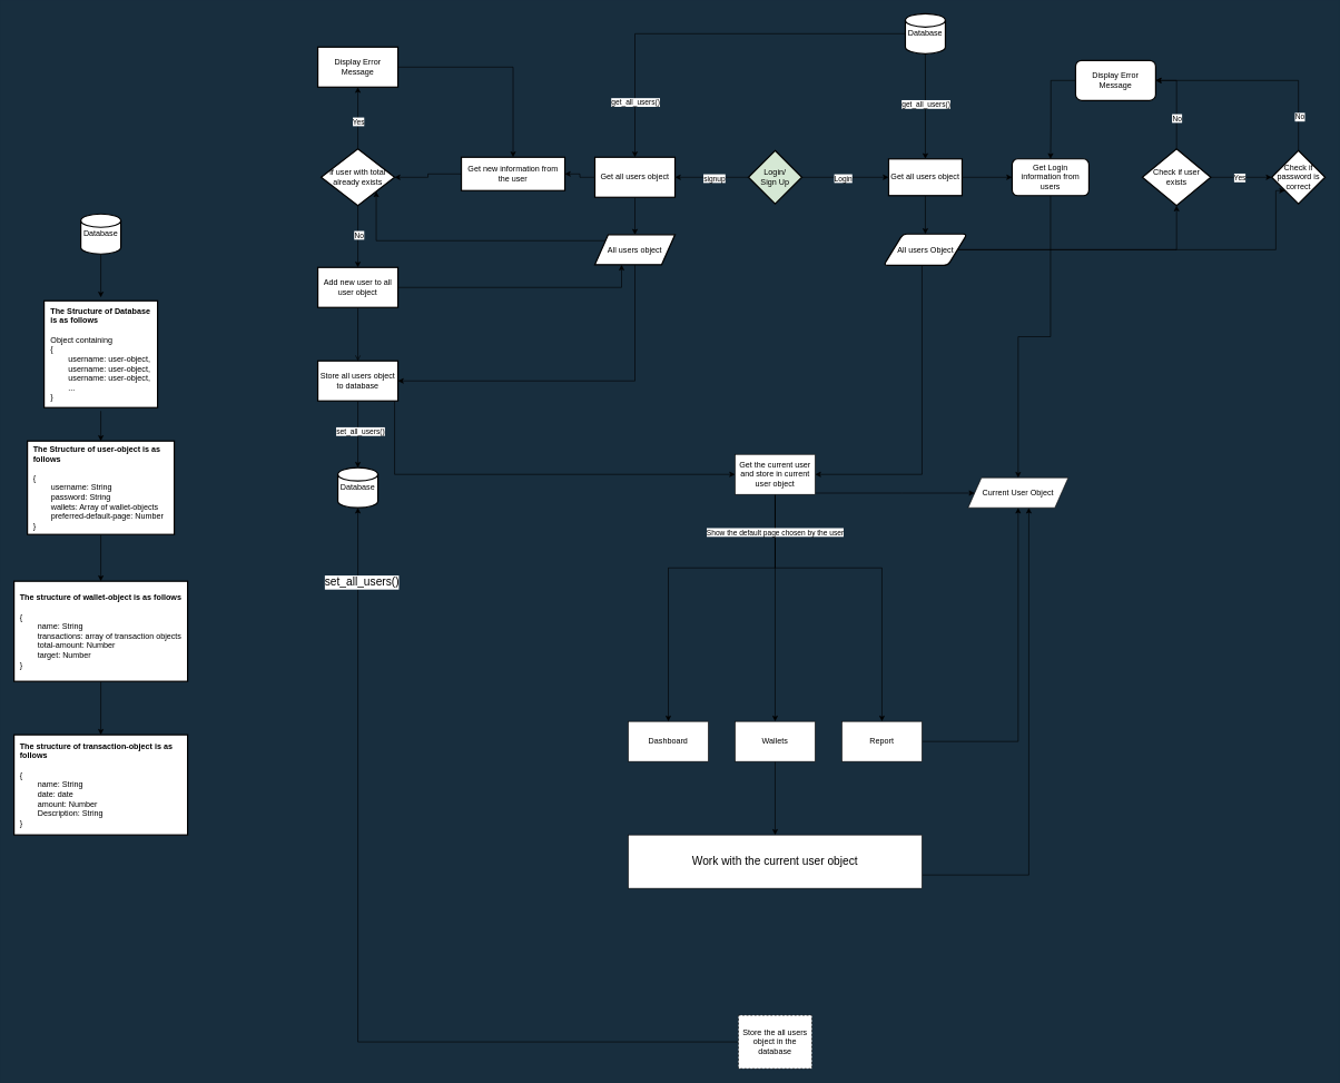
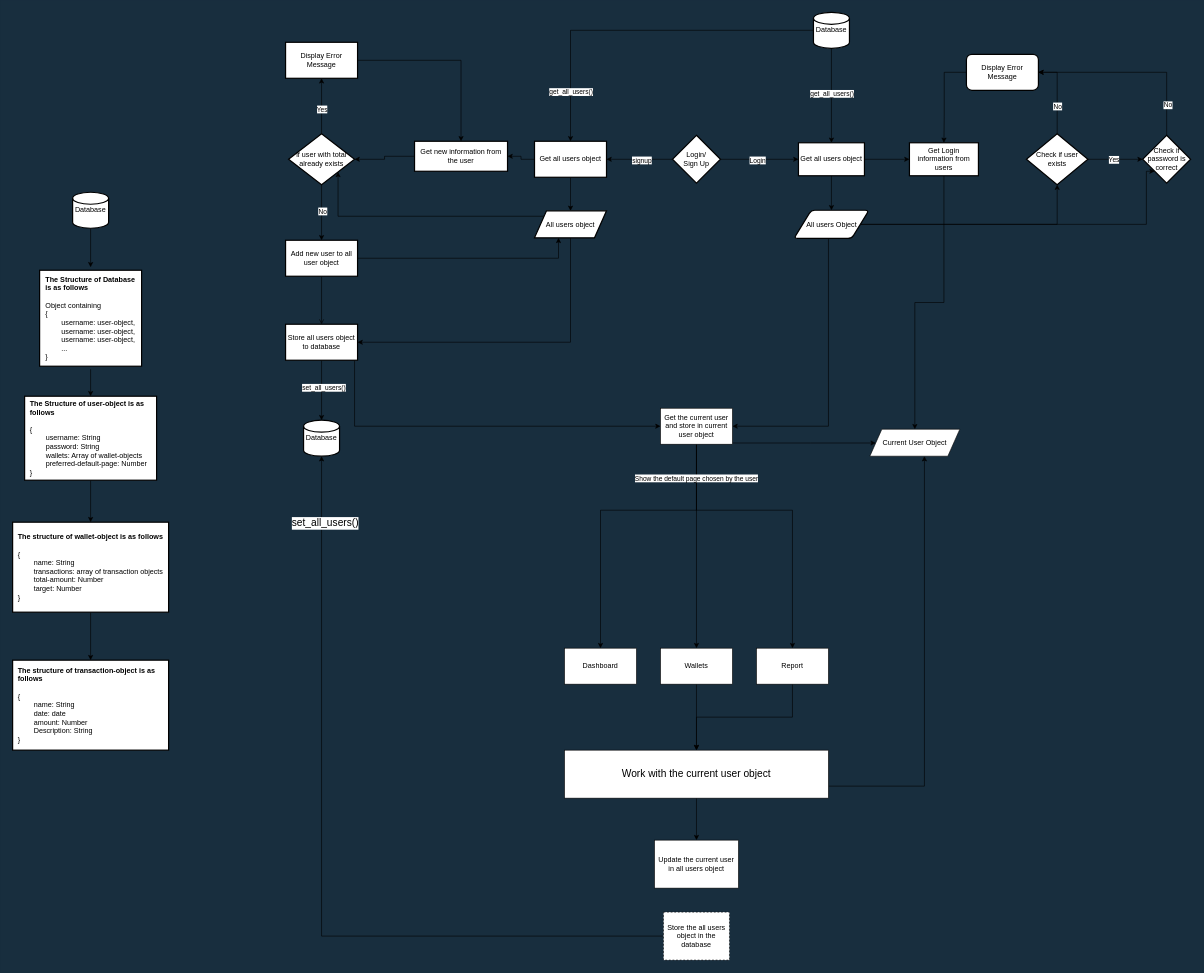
  <mxCell id="0" />
  <mxCell id="1" parent="0" />
  <mxCell id="2" style="edgeStyle=orthogonalEdgeStyle;rounded=0;orthogonalLoop=1;jettySize=auto;html=1;" edge="1" parent="1" source="6" target="23"><mxGeometry relative="1" as="geometry" /></mxCell>
  <mxCell id="3" value="Login" style="edgeLabel;html=1;align=center;verticalAlign=middle;resizable=0;points=[];" vertex="1" connectable="0" parent="2"><mxGeometry x="-0.055" y="-1" relative="1" as="geometry"><mxPoint as="offset" /></mxGeometry></mxCell>
  <mxCell id="4" value="" style="edgeStyle=orthogonalEdgeStyle;rounded=0;orthogonalLoop=1;jettySize=auto;html=1;" edge="1" parent="1" source="6" target="44"><mxGeometry relative="1" as="geometry" /></mxCell>
  <mxCell id="5" value="signup" style="edgeLabel;html=1;align=center;verticalAlign=middle;resizable=0;points=[];" vertex="1" connectable="0" parent="4"><mxGeometry x="-0.062" y="1" relative="1" as="geometry"><mxPoint as="offset" /></mxGeometry></mxCell>
- <mxCell id="6" value="&lt;div&gt;Login/&lt;/div&gt;&lt;div&gt;Sign Up&lt;br&gt;&lt;/div&gt;" style="rhombus;whiteSpace=wrap;html=1;strokeWidth=2;fillColor=#d5e8d4;" vertex="1" parent="1"><mxGeometry x="1120" y="225" width="80" height="80" as="geometry" /></mxCell>
+ <mxCell id="6" value="&lt;div&gt;Login/&lt;/div&gt;&lt;div&gt;Sign Up&lt;br&gt;&lt;/div&gt;" style="rhombus;whiteSpace=wrap;html=1;strokeWidth=2;" vertex="1" parent="1"><mxGeometry x="1120" y="225" width="80" height="80" as="geometry" /></mxCell>
  <mxCell id="7" value="" style="edgeStyle=orthogonalEdgeStyle;rounded=0;orthogonalLoop=1;jettySize=auto;html=1;" edge="1" parent="1" source="8" target="10"><mxGeometry relative="1" as="geometry" /></mxCell>
  <mxCell id="8" value="Database" style="strokeWidth=2;html=1;shape=mxgraph.flowchart.database;whiteSpace=wrap;" vertex="1" parent="1"><mxGeometry x="120" y="320" width="60" height="60" as="geometry" /></mxCell>
  <mxCell id="9" value="" style="edgeStyle=orthogonalEdgeStyle;rounded=0;orthogonalLoop=1;jettySize=auto;html=1;" edge="1" parent="1" source="10" target="12"><mxGeometry relative="1" as="geometry" /></mxCell>
  <mxCell id="10" value="&lt;div align=&quot;left&quot;&gt;&lt;b&gt;The Structure of Database is as follows&lt;/b&gt;&lt;/div&gt;&lt;div align=&quot;left&quot;&gt;&lt;b&gt;&lt;br&gt;&lt;/b&gt;&lt;/div&gt;&lt;div align=&quot;left&quot;&gt;Object containing&lt;br&gt;&lt;/div&gt;&lt;div align=&quot;left&quot;&gt;{&lt;/div&gt;&lt;div align=&quot;left&quot;&gt;&lt;span style=&quot;white-space: pre;&quot;&gt;&#09;&lt;/span&gt;username: user-object,&lt;/div&gt;&lt;div align=&quot;left&quot;&gt;&lt;span style=&quot;white-space: pre;&quot;&gt;&#09;&lt;/span&gt;username: user-object,&lt;/div&gt;&lt;div align=&quot;left&quot;&gt;&lt;span style=&quot;white-space: pre;&quot;&gt;&#09;&lt;/span&gt;username: user-object,&lt;/div&gt;&lt;div align=&quot;left&quot;&gt;&lt;span style=&quot;white-space: pre;&quot;&gt;&#09;&lt;/span&gt;...&lt;br&gt;&lt;/div&gt;&lt;div align=&quot;left&quot;&gt;}&lt;br&gt;&lt;/div&gt;" style="whiteSpace=wrap;html=1;strokeWidth=2;align=left;perimeterSpacing=5;spacingTop=0;spacing=10;" vertex="1" parent="1"><mxGeometry x="65" y="450" width="170" height="160" as="geometry" /></mxCell>
  <mxCell id="11" value="" style="edgeStyle=orthogonalEdgeStyle;rounded=0;orthogonalLoop=1;jettySize=auto;html=1;" edge="1" parent="1" source="12" target="14"><mxGeometry relative="1" as="geometry" /></mxCell>
  <mxCell id="12" value="&lt;div align=&quot;left&quot;&gt;&lt;b&gt;The Structure of user-object is as follows&lt;/b&gt;&lt;/div&gt;&lt;div align=&quot;left&quot;&gt;&lt;b&gt;&lt;br&gt;&lt;/b&gt;&lt;/div&gt;&lt;div align=&quot;left&quot;&gt;{&lt;/div&gt;&lt;div align=&quot;left&quot;&gt;&lt;span style=&quot;white-space: pre;&quot;&gt;&#09;username: String&lt;/span&gt;&lt;/div&gt;&lt;div align=&quot;left&quot;&gt;&lt;span style=&quot;white-space: pre;&quot;&gt;&lt;span style=&quot;white-space: pre;&quot;&gt;&#09;&lt;/span&gt;password: String&lt;/span&gt;&lt;/div&gt;&lt;div align=&quot;left&quot;&gt;&lt;span style=&quot;white-space: pre;&quot;&gt;&lt;span style=&quot;white-space: pre;&quot;&gt;&#09;&lt;/span&gt;wallets: Array of wallet-objects&lt;/span&gt;&lt;/div&gt;&lt;div align=&quot;left&quot;&gt;&lt;span style=&quot;white-space: pre;&quot;&gt;&lt;span style=&quot;white-space: pre;&quot;&gt;&lt;span style=&quot;white-space: pre;&quot;&gt;&#09;preferred-default-page: Number&lt;/span&gt;&lt;br&gt;&lt;/span&gt;&lt;/span&gt;&lt;/div&gt;&lt;div align=&quot;left&quot;&gt;&lt;span style=&quot;white-space: pre;&quot;&gt;&lt;span style=&quot;white-space: pre;&quot;&gt;}&#09;&lt;/span&gt;&lt;br&gt;&lt;/span&gt;&lt;/div&gt;" style="whiteSpace=wrap;html=1;strokeWidth=2;align=left;spacing=9;" vertex="1" parent="1"><mxGeometry x="40" y="660" width="220" height="140" as="geometry" /></mxCell>
  <mxCell id="13" value="" style="edgeStyle=orthogonalEdgeStyle;rounded=0;orthogonalLoop=1;jettySize=auto;html=1;" edge="1" parent="1" source="14" target="15"><mxGeometry relative="1" as="geometry" /></mxCell>
  <mxCell id="14" value="&lt;div&gt;&lt;b&gt;The structure of wallet-object is as follows&lt;/b&gt;&lt;/div&gt;&lt;div&gt;&lt;b&gt;&lt;br&gt;&lt;/b&gt;&lt;/div&gt;&lt;div&gt;{&lt;/div&gt;&lt;div&gt;&lt;span style=&quot;white-space: pre;&quot;&gt;&#09;&lt;/span&gt;name: String&lt;/div&gt;&lt;div&gt;&lt;span style=&quot;white-space: pre;&quot;&gt;&#09;&lt;/span&gt;transactions: array of transaction objects&lt;/div&gt;&lt;div&gt;&lt;span style=&quot;white-space: pre;&quot;&gt;&#09;&lt;/span&gt;total-amount: Number&lt;/div&gt;&lt;div&gt;&lt;span style=&quot;white-space: pre;&quot;&gt;&#09;&lt;/span&gt;target: Number&lt;/div&gt;&lt;div&gt;}&lt;br&gt;&lt;/div&gt;" style="whiteSpace=wrap;html=1;strokeWidth=2;align=left;spacing=9;" vertex="1" parent="1"><mxGeometry x="20" y="870" width="260" height="150" as="geometry" /></mxCell>
  <mxCell id="15" value="&lt;div&gt;&lt;b&gt;The structure of transaction-object is as follows&lt;/b&gt;&lt;/div&gt;&lt;div&gt;&lt;b&gt;&lt;br&gt;&lt;/b&gt;&lt;/div&gt;&lt;div&gt;{&lt;/div&gt;&lt;div&gt;&lt;span style=&quot;white-space: pre;&quot;&gt;&#09;&lt;/span&gt;name: String&lt;/div&gt;&lt;div&gt;&lt;span style=&quot;white-space: pre;&quot;&gt;&#09;&lt;/span&gt;date: date&lt;/div&gt;&lt;div&gt;&lt;span style=&quot;white-space: pre;&quot;&gt;&#09;&lt;/span&gt;amount: Number&lt;/div&gt;&lt;div&gt;&lt;span style=&quot;white-space: pre;&quot;&gt;&#09;&lt;/span&gt;Description: String&lt;/div&gt;&lt;div&gt;}&lt;br&gt;&lt;/div&gt;" style="whiteSpace=wrap;html=1;strokeWidth=2;align=left;spacing=9;" vertex="1" parent="1"><mxGeometry x="20" y="1100" width="260" height="150" as="geometry" /></mxCell>
  <mxCell id="16" style="edgeStyle=orthogonalEdgeStyle;rounded=0;orthogonalLoop=1;jettySize=auto;html=1;" edge="1" parent="1" source="20" target="23"><mxGeometry relative="1" as="geometry" /></mxCell>
  <mxCell id="17" value="get_all_users()" style="edgeLabel;html=1;align=center;verticalAlign=middle;resizable=0;points=[];" vertex="1" connectable="0" parent="16"><mxGeometry x="-0.052" relative="1" as="geometry"><mxPoint as="offset" /></mxGeometry></mxCell>
  <mxCell id="18" style="edgeStyle=orthogonalEdgeStyle;rounded=0;orthogonalLoop=1;jettySize=auto;html=1;" edge="1" parent="1" source="20" target="44"><mxGeometry relative="1" as="geometry" /></mxCell>
  <mxCell id="19" value="get_all_users()" style="edgeLabel;html=1;align=center;verticalAlign=middle;resizable=0;points=[];" vertex="1" connectable="0" parent="18"><mxGeometry x="0.72" relative="1" as="geometry"><mxPoint as="offset" /></mxGeometry></mxCell>
  <mxCell id="20" value="Database" style="strokeWidth=2;html=1;shape=mxgraph.flowchart.database;whiteSpace=wrap;" vertex="1" parent="1"><mxGeometry x="1355" y="20" width="60" height="60" as="geometry" /></mxCell>
  <mxCell id="21" value="" style="edgeStyle=orthogonalEdgeStyle;rounded=0;orthogonalLoop=1;jettySize=auto;html=1;" edge="1" parent="1" source="23" target="25"><mxGeometry relative="1" as="geometry" /></mxCell>
  <mxCell id="22" style="edgeStyle=orthogonalEdgeStyle;rounded=0;orthogonalLoop=1;jettySize=auto;html=1;" edge="1" parent="1" source="23" target="55"><mxGeometry relative="1" as="geometry" /></mxCell>
  <mxCell id="23" value="Get all users object" style="whiteSpace=wrap;html=1;strokeWidth=2;" vertex="1" parent="1"><mxGeometry x="1330" y="237.5" width="110" height="55" as="geometry" /></mxCell>
  <mxCell id="24" value="" style="edgeStyle=orthogonalEdgeStyle;rounded=0;orthogonalLoop=1;jettySize=auto;html=1;" edge="1" parent="1" source="25" target="69"><mxGeometry relative="1" as="geometry" /></mxCell>
- <mxCell id="25" value="Get Login information from users" style="whiteSpace=wrap;html=1;strokeWidth=2;rounded=1;" vertex="1" parent="1"><mxGeometry x="1515" y="237.5" width="115" height="55" as="geometry" /></mxCell>
+ <mxCell id="25" value="Get Login information from users" style="whiteSpace=wrap;html=1;strokeWidth=2;" vertex="1" parent="1"><mxGeometry x="1515" y="237.5" width="115" height="55" as="geometry" /></mxCell>
  <mxCell id="26" style="edgeStyle=orthogonalEdgeStyle;rounded=0;orthogonalLoop=1;jettySize=auto;html=1;entryX=1;entryY=0.5;entryDx=0;entryDy=0;" edge="1" parent="1" source="30" target="32"><mxGeometry relative="1" as="geometry" /></mxCell>
  <mxCell id="27" value="No" style="edgeLabel;html=1;align=center;verticalAlign=middle;resizable=0;points=[];" vertex="1" connectable="0" parent="26"><mxGeometry x="-0.317" relative="1" as="geometry"><mxPoint as="offset" /></mxGeometry></mxCell>
  <mxCell id="28" value="" style="edgeStyle=orthogonalEdgeStyle;rounded=0;orthogonalLoop=1;jettySize=auto;html=1;" edge="1" parent="1" source="30" target="35"><mxGeometry relative="1" as="geometry" /></mxCell>
  <mxCell id="29" value="Yes" style="edgeLabel;html=1;align=center;verticalAlign=middle;resizable=0;points=[];" vertex="1" connectable="0" parent="28"><mxGeometry x="-0.06" relative="1" as="geometry"><mxPoint as="offset" /></mxGeometry></mxCell>
  <mxCell id="30" value="Check if user exists" style="rhombus;whiteSpace=wrap;html=1;strokeWidth=2;" vertex="1" parent="1"><mxGeometry x="1710" y="222.5" width="102.5" height="85" as="geometry" /></mxCell>
  <mxCell id="31" style="edgeStyle=orthogonalEdgeStyle;rounded=0;orthogonalLoop=1;jettySize=auto;html=1;entryX=0.5;entryY=0;entryDx=0;entryDy=0;exitX=0;exitY=0.5;exitDx=0;exitDy=0;" edge="1" parent="1" source="32" target="25"><mxGeometry relative="1" as="geometry"><Array as="points"><mxPoint x="1573" y="120" /><mxPoint x="1573" y="194" /></Array></mxGeometry></mxCell>
  <mxCell id="32" value="Display Error Message" style="rounded=1;whiteSpace=wrap;html=1;strokeWidth=2;" vertex="1" parent="1"><mxGeometry x="1610" y="90" width="120" height="60" as="geometry" /></mxCell>
  <mxCell id="33" style="edgeStyle=orthogonalEdgeStyle;rounded=0;orthogonalLoop=1;jettySize=auto;html=1;entryX=1;entryY=0.5;entryDx=0;entryDy=0;" edge="1" parent="1" source="35" target="32"><mxGeometry relative="1" as="geometry"><Array as="points"><mxPoint x="1944" y="120" /></Array></mxGeometry></mxCell>
  <mxCell id="34" value="No" style="edgeLabel;html=1;align=center;verticalAlign=middle;resizable=0;points=[];" vertex="1" connectable="0" parent="33"><mxGeometry x="-0.677" y="-2" relative="1" as="geometry"><mxPoint as="offset" /></mxGeometry></mxCell>
  <mxCell id="35" value="Check if password is correct" style="rhombus;whiteSpace=wrap;html=1;strokeWidth=2;" vertex="1" parent="1"><mxGeometry x="1903.75" y="225" width="80" height="80" as="geometry" /></mxCell>
  <mxCell id="36" value="" style="edgeStyle=orthogonalEdgeStyle;rounded=0;orthogonalLoop=1;jettySize=auto;html=1;" edge="1" parent="1" source="41" target="69"><mxGeometry relative="1" as="geometry"><Array as="points"><mxPoint x="1350" y="738" /><mxPoint x="1350" y="738" /></Array></mxGeometry></mxCell>
  <mxCell id="37" style="edgeStyle=orthogonalEdgeStyle;rounded=0;orthogonalLoop=1;jettySize=auto;html=1;" edge="1" parent="1" source="41" target="72"><mxGeometry relative="1" as="geometry" /></mxCell>
  <mxCell id="38" style="edgeStyle=orthogonalEdgeStyle;rounded=0;orthogonalLoop=1;jettySize=auto;html=1;" edge="1" parent="1" source="41" target="70"><mxGeometry relative="1" as="geometry"><Array as="points"><mxPoint x="1160" y="850" /><mxPoint x="1000" y="850" /></Array></mxGeometry></mxCell>
  <mxCell id="39" style="edgeStyle=orthogonalEdgeStyle;rounded=0;orthogonalLoop=1;jettySize=auto;html=1;" edge="1" parent="1" source="41" target="74"><mxGeometry relative="1" as="geometry"><Array as="points"><mxPoint x="1160" y="850" /><mxPoint x="1320" y="850" /></Array></mxGeometry></mxCell>
  <mxCell id="40" value="Show the default page chosen by the user" style="edgeLabel;html=1;align=center;verticalAlign=middle;resizable=0;points=[];" vertex="1" connectable="0" parent="39"><mxGeometry x="-0.777" y="-1" relative="1" as="geometry"><mxPoint as="offset" /></mxGeometry></mxCell>
  <mxCell id="41" value="Get the current user and store in current user object" style="rounded=0;whiteSpace=wrap;html=1;" vertex="1" parent="1"><mxGeometry x="1100" y="680" width="120" height="60" as="geometry" /></mxCell>
  <mxCell id="42" value="" style="edgeStyle=orthogonalEdgeStyle;rounded=0;orthogonalLoop=1;jettySize=auto;html=1;" edge="1" parent="1" source="44" target="46"><mxGeometry relative="1" as="geometry" /></mxCell>
  <mxCell id="43" value="" style="edgeStyle=orthogonalEdgeStyle;rounded=0;orthogonalLoop=1;jettySize=auto;html=1;" edge="1" parent="1" source="44" target="58"><mxGeometry relative="1" as="geometry" /></mxCell>
  <mxCell id="44" value="Get all users object" style="whiteSpace=wrap;html=1;strokeWidth=2;" vertex="1" parent="1"><mxGeometry x="890" y="235" width="120" height="60" as="geometry" /></mxCell>
  <mxCell id="45" value="" style="edgeStyle=orthogonalEdgeStyle;rounded=0;orthogonalLoop=1;jettySize=auto;html=1;" edge="1" parent="1" source="46" target="51"><mxGeometry relative="1" as="geometry" /></mxCell>
  <mxCell id="46" value="Get new information from the user" style="whiteSpace=wrap;html=1;strokeWidth=2;" vertex="1" parent="1"><mxGeometry x="690" y="235" width="155" height="50" as="geometry" /></mxCell>
  <mxCell id="47" value="" style="edgeStyle=orthogonalEdgeStyle;rounded=0;orthogonalLoop=1;jettySize=auto;html=1;" edge="1" parent="1" source="51" target="60"><mxGeometry relative="1" as="geometry" /></mxCell>
  <mxCell id="48" value="Yes" style="edgeLabel;html=1;align=center;verticalAlign=middle;resizable=0;points=[];" vertex="1" connectable="0" parent="47"><mxGeometry x="-0.124" relative="1" as="geometry"><mxPoint as="offset" /></mxGeometry></mxCell>
  <mxCell id="49" value="" style="edgeStyle=orthogonalEdgeStyle;rounded=0;orthogonalLoop=1;jettySize=auto;html=1;" edge="1" parent="1" source="51" target="63"><mxGeometry relative="1" as="geometry" /></mxCell>
  <mxCell id="50" value="No" style="edgeLabel;html=1;align=center;verticalAlign=middle;resizable=0;points=[];" vertex="1" connectable="0" parent="49"><mxGeometry x="-0.081" y="1" relative="1" as="geometry"><mxPoint y="1" as="offset" /></mxGeometry></mxCell>
  <mxCell id="51" value="if user with total already exists" style="rhombus;whiteSpace=wrap;html=1;strokeWidth=2;" vertex="1" parent="1"><mxGeometry x="480" y="222.5" width="110" height="85" as="geometry" /></mxCell>
  <mxCell id="52" style="edgeStyle=orthogonalEdgeStyle;rounded=0;orthogonalLoop=1;jettySize=auto;html=1;" edge="1" parent="1" source="55" target="30"><mxGeometry relative="1" as="geometry" /></mxCell>
  <mxCell id="53" style="edgeStyle=orthogonalEdgeStyle;rounded=0;orthogonalLoop=1;jettySize=auto;html=1;entryX=0;entryY=1;entryDx=0;entryDy=0;" edge="1" parent="1" source="55" target="35"><mxGeometry relative="1" as="geometry"><Array as="points"><mxPoint x="1910" y="373" /><mxPoint x="1910" y="285" /></Array></mxGeometry></mxCell>
  <mxCell id="54" style="edgeStyle=orthogonalEdgeStyle;rounded=0;orthogonalLoop=1;jettySize=auto;html=1;entryX=1;entryY=0.5;entryDx=0;entryDy=0;" edge="1" parent="1" source="55" target="41"><mxGeometry relative="1" as="geometry"><Array as="points"><mxPoint x="1380" y="710" /></Array></mxGeometry></mxCell>
  <mxCell id="55" value="All users Object" style="shape=parallelogram;html=1;strokeWidth=2;perimeter=parallelogramPerimeter;whiteSpace=wrap;rounded=1;arcSize=12;size=0.23;" vertex="1" parent="1"><mxGeometry x="1322.5" y="350" width="125" height="47" as="geometry" /></mxCell>
  <mxCell id="56" style="edgeStyle=orthogonalEdgeStyle;rounded=0;orthogonalLoop=1;jettySize=auto;html=1;entryX=1;entryY=1;entryDx=0;entryDy=0;" edge="1" parent="1" source="58" target="51"><mxGeometry relative="1" as="geometry"><Array as="points"><mxPoint x="563" y="360" /></Array></mxGeometry></mxCell>
  <mxCell id="57" style="edgeStyle=orthogonalEdgeStyle;rounded=0;orthogonalLoop=1;jettySize=auto;html=1;entryX=1;entryY=0.5;entryDx=0;entryDy=0;" edge="1" parent="1" source="58" target="68"><mxGeometry relative="1" as="geometry"><Array as="points"><mxPoint x="950" y="570" /></Array></mxGeometry></mxCell>
  <mxCell id="58" value="All users object" style="shape=parallelogram;perimeter=parallelogramPerimeter;whiteSpace=wrap;html=1;fixedSize=1;strokeWidth=2;" vertex="1" parent="1"><mxGeometry x="890" y="351" width="120" height="45" as="geometry" /></mxCell>
  <mxCell id="59" style="edgeStyle=orthogonalEdgeStyle;rounded=0;orthogonalLoop=1;jettySize=auto;html=1;entryX=0.5;entryY=0;entryDx=0;entryDy=0;" edge="1" parent="1" source="60" target="46"><mxGeometry relative="1" as="geometry" /></mxCell>
  <mxCell id="60" value="Display Error Message" style="whiteSpace=wrap;html=1;strokeWidth=2;" vertex="1" parent="1"><mxGeometry x="475" y="70" width="120" height="60" as="geometry" /></mxCell>
  <mxCell id="61" style="edgeStyle=orthogonalEdgeStyle;rounded=0;orthogonalLoop=1;jettySize=auto;html=1;" edge="1" parent="1" source="63" target="58"><mxGeometry relative="1" as="geometry"><Array as="points"><mxPoint x="930" y="430" /></Array></mxGeometry></mxCell>
  <mxCell id="62" value="" style="edgeStyle=orthogonalEdgeStyle;rounded=0;orthogonalLoop=1;jettySize=auto;html=1;endArrow=open;" edge="1" parent="1" source="63" target="68"><mxGeometry relative="1" as="geometry" /></mxCell>
  <mxCell id="63" value="Add new user to all user object" style="whiteSpace=wrap;html=1;strokeWidth=2;" vertex="1" parent="1"><mxGeometry x="475" y="400" width="120" height="60" as="geometry" /></mxCell>
  <mxCell id="64" value="Database" style="strokeWidth=2;html=1;shape=mxgraph.flowchart.database;whiteSpace=wrap;" vertex="1" parent="1"><mxGeometry x="505" y="700" width="60" height="60" as="geometry" /></mxCell>
  <mxCell id="65" style="edgeStyle=orthogonalEdgeStyle;rounded=0;orthogonalLoop=1;jettySize=auto;html=1;" edge="1" parent="1" source="68" target="64"><mxGeometry relative="1" as="geometry" /></mxCell>
  <mxCell id="66" value="set_all_users()" style="edgeLabel;html=1;align=center;verticalAlign=middle;resizable=0;points=[];" vertex="1" connectable="0" parent="65"><mxGeometry x="-0.1" y="3" relative="1" as="geometry"><mxPoint as="offset" /></mxGeometry></mxCell>
  <mxCell id="67" style="edgeStyle=orthogonalEdgeStyle;rounded=0;orthogonalLoop=1;jettySize=auto;html=1;exitX=0.75;exitY=1;exitDx=0;exitDy=0;entryX=0;entryY=0.5;entryDx=0;entryDy=0;" edge="1" parent="1" source="68" target="41"><mxGeometry relative="1" as="geometry"><Array as="points"><mxPoint x="590" y="600" /><mxPoint x="590" y="710" /></Array></mxGeometry></mxCell>
  <mxCell id="68" value="Store all users object to database" style="whiteSpace=wrap;html=1;strokeWidth=2;" vertex="1" parent="1"><mxGeometry x="475" y="540" width="120" height="60" as="geometry" /></mxCell>
  <mxCell id="69" value="Current User Object" style="shape=parallelogram;perimeter=parallelogramPerimeter;whiteSpace=wrap;html=1;fixedSize=1;rounded=0;" vertex="1" parent="1"><mxGeometry x="1449" y="715" width="150" height="45" as="geometry" /></mxCell>
  <mxCell id="70" value="Dashboard" style="rounded=0;whiteSpace=wrap;html=1;" vertex="1" parent="1"><mxGeometry y="1080" width="120" height="60" as="geometry" x="940" /></mxCell>
  <mxCell id="71" style="edgeStyle=orthogonalEdgeStyle;rounded=0;orthogonalLoop=1;jettySize=auto;html=1;fontSize=17;" edge="1" parent="1" source="72" target="77"><mxGeometry relative="1" as="geometry" /></mxCell>
  <mxCell id="72" value="Wallets" style="rounded=0;whiteSpace=wrap;html=1;" vertex="1" parent="1"><mxGeometry x="1100" y="1080" width="120" height="60" as="geometry" /></mxCell>
- <mxCell id="73" style="edgeStyle=orthogonalEdgeStyle;rounded=0;orthogonalLoop=1;jettySize=auto;html=1;fontSize=17;" edge="1" parent="1" source="74" target="69"><mxGeometry relative="1" as="geometry" /></mxCell>
+ <mxCell id="73" style="edgeStyle=orthogonalEdgeStyle;rounded=0;orthogonalLoop=1;jettySize=auto;html=1;fontSize=17;" edge="1" parent="1" source="74" target="77"><mxGeometry relative="1" as="geometry" /></mxCell>
  <mxCell id="74" value="Report" style="rounded=0;whiteSpace=wrap;html=1;" vertex="1" parent="1"><mxGeometry x="1260" y="1080" width="120" height="60" as="geometry" /></mxCell>
+ <mxCell id="75" value="" style="edgeStyle=orthogonalEdgeStyle;rounded=0;orthogonalLoop=1;jettySize=auto;html=1;fontSize=17;" edge="1" parent="1" source="77" target="78"><mxGeometry relative="1" as="geometry" /></mxCell>
  <mxCell id="76" style="edgeStyle=orthogonalEdgeStyle;rounded=0;orthogonalLoop=1;jettySize=auto;html=1;fontSize=17;" edge="1" parent="1" source="77"><mxGeometry relative="1" as="geometry"><mxPoint x="1540" y="760" as="targetPoint" /><Array as="points"><mxPoint x="1540" y="1310" /><mxPoint x="1540" y="760" /></Array></mxGeometry></mxCell>
  <mxCell id="77" value="&lt;font style=&quot;font-size: 17px;&quot;&gt;&lt;font style=&quot;font-size: 17px;&quot;&gt;Work with the current user object&lt;/font&gt;&lt;br&gt;&lt;/font&gt;" style="rounded=0;whiteSpace=wrap;html=1;" vertex="1" parent="1"><mxGeometry y="1250" width="440" height="80" as="geometry" x="940" /></mxCell>
+ <mxCell id="78" value="Update the current user in all users object" style="whiteSpace=wrap;html=1;rounded=0;" vertex="1" parent="1"><mxGeometry x="1090" y="1400" width="140" height="80" as="geometry" /></mxCell>
  <mxCell id="79" style="edgeStyle=orthogonalEdgeStyle;rounded=0;orthogonalLoop=1;jettySize=auto;html=1;entryX=0.5;entryY=1;entryDx=0;entryDy=0;entryPerimeter=0;fontSize=17;" edge="1" parent="1" source="81" target="64"><mxGeometry relative="1" as="geometry" /></mxCell>
  <mxCell id="80" value="set_all_users()" style="edgeLabel;html=1;align=center;verticalAlign=middle;resizable=0;points=[];fontSize=17;" vertex="1" connectable="0" parent="79"><mxGeometry x="0.838" y="-5" relative="1" as="geometry"><mxPoint as="offset" /></mxGeometry></mxCell>
  <mxCell id="81" value="Store the all users object in the database" style="rounded=0;whiteSpace=wrap;html=1;dashed=1;" vertex="1" parent="1"><mxGeometry x="1105" y="1520" width="110" height="80" as="geometry" /></mxCell>
